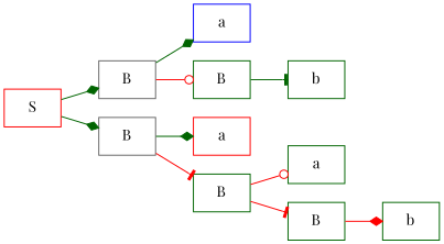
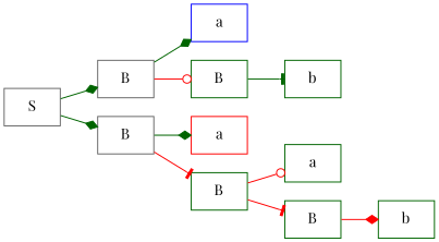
  digraph {
    rankdir=LR
    fontname="Playfair Display"
    node [shape=box color=darkgreen fontname="Playfair Display"]
    edge [color=darkgreen arrowhead=diamond fontname="Playfair Display"]
-   n1 [label=S color=red]
+   n1 [label=S color=gray40]
    n2 [label=B color=gray40]
    n3 [label=B color=gray40]
    n4 [label=a color=blue]
    n5 [label=B]
    n6 [label=a color=red]
    n7 [label=B]
    n8 [label=b]
    n9 [label=a]
    n10 [label=B]
    n11 [label=b]
    n1 -> n2
    n1 -> n3
    n2 -> n4
    n2 -> n5 [color=red arrowhead=odot]
    n3 -> n6
    n3 -> n7 [color=red arrowhead=tee]
    n5 -> n8 [arrowhead=tee]
    n7 -> n9 [color=red arrowhead=odot]
    n7 -> n10 [color=red arrowhead=tee]
    n10 -> n11 [color=red]
  }
